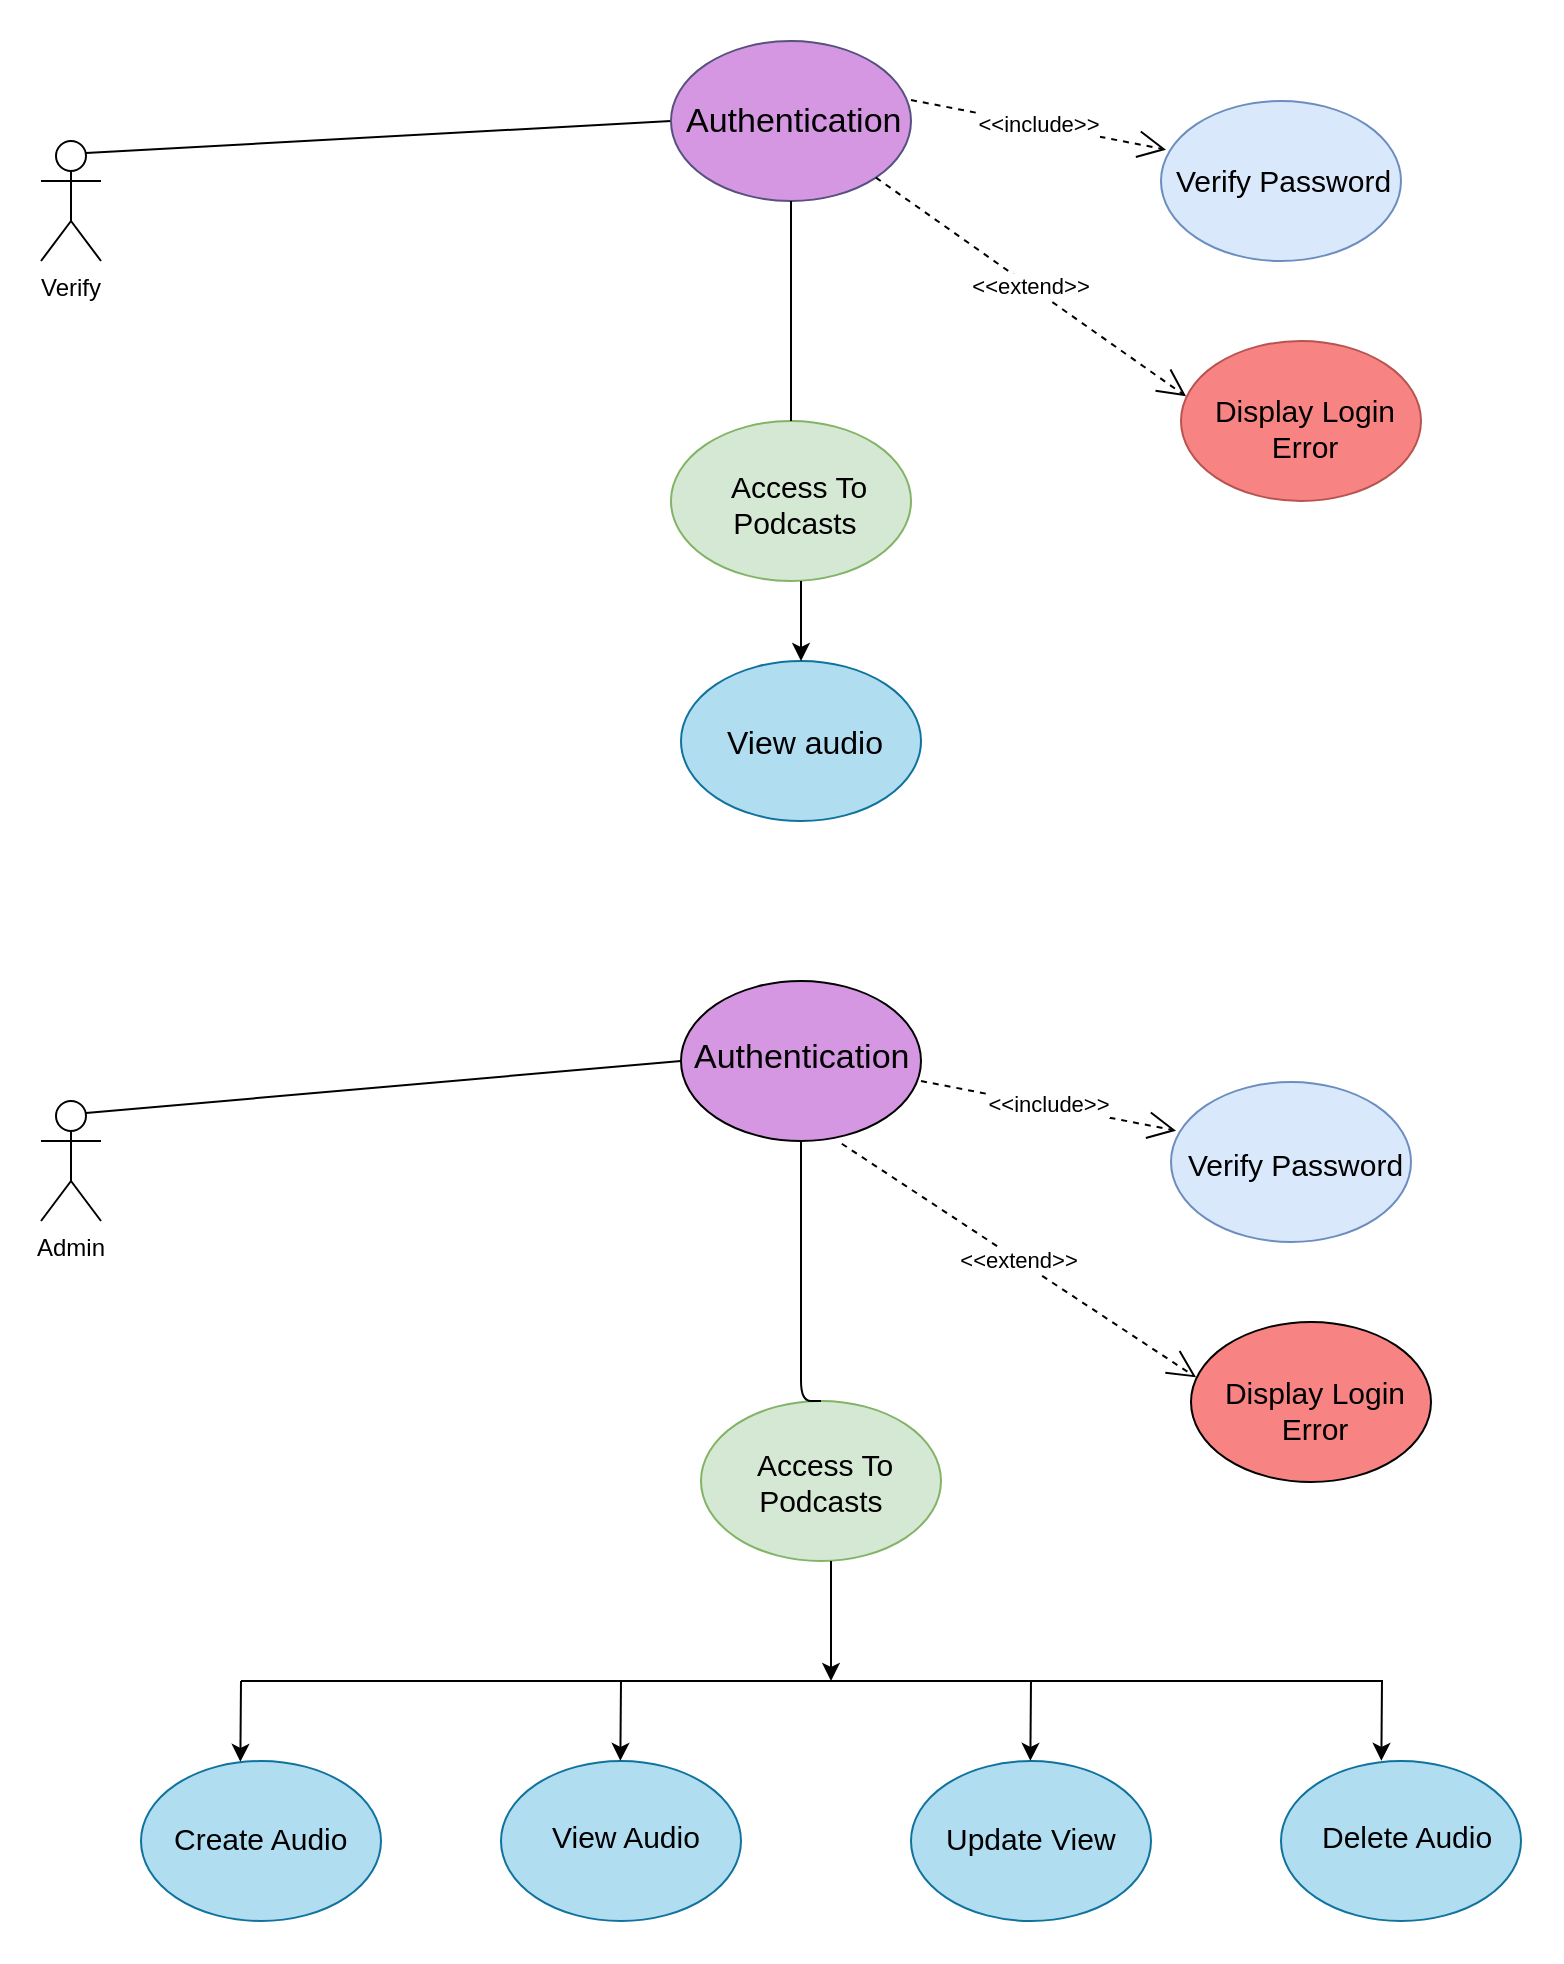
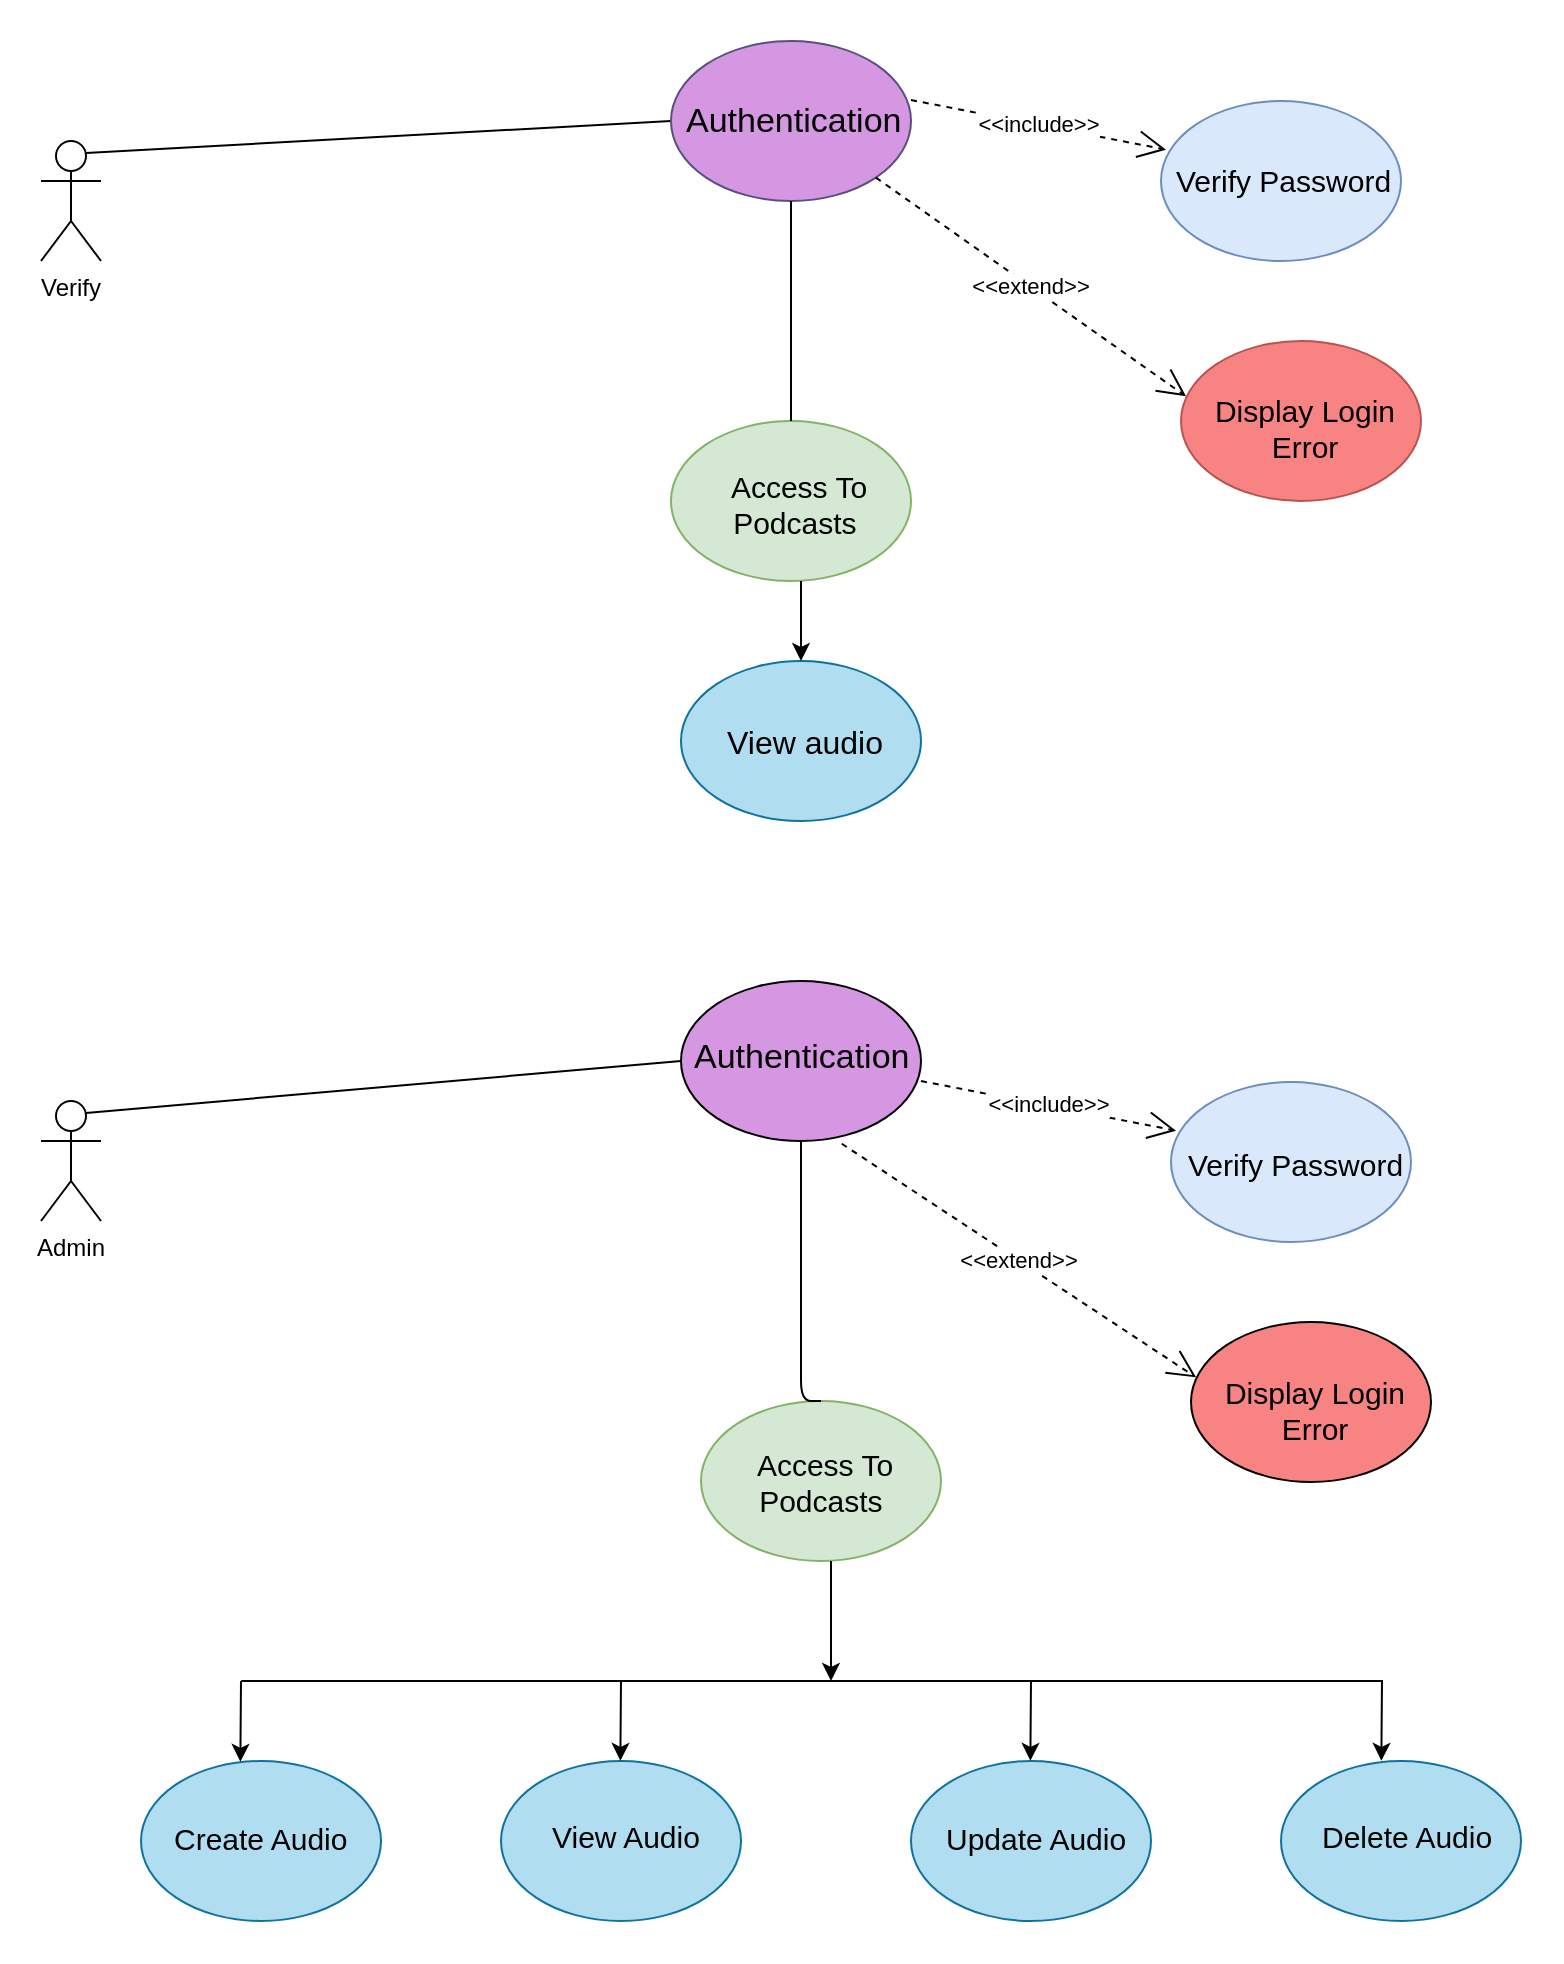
  <mxCell id="0" />
  <mxCell id="1" parent="0" />
  <mxCell id="2" value="Verify" style="shape=umlActor;verticalLabelPosition=bottom;labelBackgroundColor=#ffffff;verticalAlign=top;html=1;" parent="1" vertex="1"><mxGeometry x="20" y="70" width="30" height="60" as="geometry" /></mxCell>
  <mxCell id="3" value="Admin" style="shape=umlActor;verticalLabelPosition=bottom;labelBackgroundColor=#ffffff;verticalAlign=top;html=1;" parent="1" vertex="1"><mxGeometry x="20" y="550" width="30" height="60" as="geometry" /></mxCell>
  <mxCell id="4" value="" style="ellipse;whiteSpace=wrap;html=1;fillColor=#b1ddf0;strokeColor=#10739e;" parent="1" vertex="1"><mxGeometry x="340" y="330" width="120" height="80" as="geometry" /></mxCell>
  <mxCell id="5" value="View audio" style="text;html=1;resizable=0;points=[];autosize=1;align=center;verticalAlign=top;spacingTop=-4;fontSize=16;" parent="1" vertex="1"><mxGeometry x="367" y="359" width="70" height="20" as="geometry" /></mxCell>
  <mxCell id="6" value="" style="endArrow=none;html=1;exitX=0.75;exitY=0.1;exitDx=0;exitDy=0;exitPerimeter=0;entryX=0;entryY=0.5;entryDx=0;entryDy=0;" parent="1" source="2" target="8" edge="1"><mxGeometry width="50" height="50" relative="1" as="geometry"><mxPoint x="70" y="60" as="sourcePoint" /><mxPoint x="330" y="60" as="targetPoint" /></mxGeometry></mxCell>
  <mxCell id="7" value="" style="group;strokeWidth=6;" parent="1" vertex="1" connectable="0"><mxGeometry x="335" y="20" width="120" height="80" as="geometry" /></mxCell>
  <mxCell id="8" value="" style="ellipse;whiteSpace=wrap;html=1;fillColor=#D697E2;strokeColor=#56517e;" parent="7" vertex="1"><mxGeometry width="120" height="80" as="geometry" /></mxCell>
  <mxCell id="9" value="Authentication" style="text;html=1;resizable=0;points=[];autosize=1;align=left;verticalAlign=top;spacingTop=-4;fontSize=17;" parent="7" vertex="1"><mxGeometry x="6" y="28" width="90" height="20" as="geometry" /></mxCell>
  <mxCell id="10" value="" style="group" parent="1" vertex="1" connectable="0"><mxGeometry x="340" y="490" width="120" height="80" as="geometry" /></mxCell>
  <mxCell id="11" value="" style="ellipse;whiteSpace=wrap;html=1;fillColor=#D697E2;" parent="10" vertex="1"><mxGeometry width="120" height="80" as="geometry" /></mxCell>
  <mxCell id="12" value="Authentication" style="text;html=1;resizable=0;points=[];autosize=1;align=left;verticalAlign=top;spacingTop=-4;fontSize=17;" parent="10" vertex="1"><mxGeometry x="5" y="26" width="90" height="20" as="geometry" /></mxCell>
  <mxCell id="13" value="" style="endArrow=none;html=1;exitX=0.75;exitY=0.1;exitDx=0;exitDy=0;exitPerimeter=0;entryX=0;entryY=0.5;entryDx=0;entryDy=0;" parent="1" source="3" target="11" edge="1"><mxGeometry width="50" height="50" relative="1" as="geometry"><mxPoint x="50" y="526" as="sourcePoint" /><mxPoint x="342.5" y="550" as="targetPoint" /></mxGeometry></mxCell>
  <mxCell id="14" value="" style="group" parent="1" vertex="1" connectable="0"><mxGeometry x="455" y="49.5" width="263" height="200.5" as="geometry" /></mxCell>
  <mxCell id="15" value="" style="ellipse;whiteSpace=wrap;html=1;fillColor=#dae8fc;strokeColor=#6c8ebf;" parent="14" vertex="1"><mxGeometry x="125" y="0.5" width="120" height="80" as="geometry" /></mxCell>
  <mxCell id="16" value="Verify Password" style="text;html=1;resizable=0;points=[];autosize=1;align=left;verticalAlign=top;spacingTop=-4;fontSize=15;" parent="14" vertex="1"><mxGeometry x="131" y="29.5" width="100" height="20" as="geometry" /></mxCell>
  <mxCell id="17" value="" style="ellipse;whiteSpace=wrap;html=1;fillColor=#F88383;strokeColor=#b85450;" parent="14" vertex="1"><mxGeometry x="135" y="120.5" width="120" height="80" as="geometry" /></mxCell>
  <mxCell id="18" value="Display Login &lt;br&gt;Error" style="text;html=1;resizable=0;points=[];autosize=1;align=center;verticalAlign=top;spacingTop=-4;fontSize=15;" parent="14" vertex="1"><mxGeometry x="142" y="144.5" width="110" height="40" as="geometry" /></mxCell>
  <mxCell id="19" value="&amp;lt;&amp;lt;extend&amp;gt;&amp;gt;" style="endArrow=open;endSize=12;dashed=1;html=1;entryX=0.021;entryY=0.346;entryDx=0;entryDy=0;entryPerimeter=0;exitX=1;exitY=1;exitDx=0;exitDy=0;" parent="14" source="8" target="17" edge="1"><mxGeometry width="160" relative="1" as="geometry"><mxPoint x="-50" y="90.5" as="sourcePoint" /><mxPoint x="110" y="90.5" as="targetPoint" /></mxGeometry></mxCell>
  <mxCell id="20" value="&amp;lt;&amp;lt;include&amp;gt;&amp;gt;" style="endArrow=open;endSize=12;dashed=1;html=1;entryX=0.021;entryY=0.304;entryDx=0;entryDy=0;entryPerimeter=0;" parent="14" target="15" edge="1"><mxGeometry width="160" relative="1" as="geometry"><mxPoint as="sourcePoint" /><mxPoint x="160" as="targetPoint" /></mxGeometry></mxCell>
  <mxCell id="21" value="" style="group" parent="1" vertex="1" connectable="0"><mxGeometry x="460" y="540" width="263" height="200.5" as="geometry" /></mxCell>
  <mxCell id="22" value="" style="ellipse;whiteSpace=wrap;html=1;fillColor=#dae8fc;strokeColor=#6c8ebf;" parent="21" vertex="1"><mxGeometry x="125" y="0.5" width="120" height="80" as="geometry" /></mxCell>
  <mxCell id="23" value="Verify Password" style="text;html=1;resizable=0;points=[];autosize=1;align=left;verticalAlign=top;spacingTop=-4;fontSize=15;" parent="21" vertex="1"><mxGeometry x="132" y="30.5" width="100" height="20" as="geometry" /></mxCell>
  <mxCell id="24" value="" style="ellipse;whiteSpace=wrap;html=1;fillColor=#F88383;" parent="21" vertex="1"><mxGeometry x="135" y="120.5" width="120" height="80" as="geometry" /></mxCell>
  <mxCell id="25" value="Display Login &lt;br style=&quot;font-size: 15px;&quot;&gt;Error" style="text;html=1;resizable=0;points=[];autosize=1;align=center;verticalAlign=top;spacingTop=-4;fontSize=15;" parent="21" vertex="1"><mxGeometry x="152" y="144.5" width="90" height="30" as="geometry" /></mxCell>
  <mxCell id="26" value="&amp;lt;&amp;lt;include&amp;gt;&amp;gt;" style="endArrow=open;endSize=12;dashed=1;html=1;entryX=0.021;entryY=0.304;entryDx=0;entryDy=0;entryPerimeter=0;" parent="21" target="22" edge="1"><mxGeometry width="160" relative="1" as="geometry"><mxPoint as="sourcePoint" /><mxPoint x="160" as="targetPoint" /></mxGeometry></mxCell>
  <mxCell id="27" value="&amp;lt;&amp;lt;extend&amp;gt;&amp;gt;" style="endArrow=open;endSize=12;dashed=1;html=1;entryX=0.021;entryY=0.346;entryDx=0;entryDy=0;entryPerimeter=0;exitX=0.67;exitY=1.017;exitDx=0;exitDy=0;exitPerimeter=0;" parent="1" source="11" target="24" edge="1"><mxGeometry width="160" relative="1" as="geometry"><mxPoint x="410" y="630.5" as="sourcePoint" /><mxPoint x="570" y="630.5" as="targetPoint" /></mxGeometry></mxCell>
  <mxCell id="28" value="" style="group" parent="1" vertex="1" connectable="0"><mxGeometry x="335" y="210" width="135" height="80" as="geometry" /></mxCell>
  <mxCell id="29" value="" style="ellipse;whiteSpace=wrap;html=1;fillColor=#d5e8d4;strokeColor=#82b366;" parent="28" vertex="1"><mxGeometry width="120" height="80" as="geometry" /></mxCell>
  <mxCell id="30" value="Access To &lt;br style=&quot;font-size: 15px;&quot;&gt;Podcasts&amp;nbsp;" style="text;html=1;resizable=0;points=[];autosize=1;align=center;verticalAlign=top;spacingTop=-4;fontSize=15;" parent="28" vertex="1"><mxGeometry x="29" y="22" width="70" height="30" as="geometry" /></mxCell>
  <mxCell id="31" value="" style="endArrow=classic;html=1;entryX=0.5;entryY=0;entryDx=0;entryDy=0;" parent="28" target="4" edge="1"><mxGeometry width="50" height="50" relative="1" as="geometry"><mxPoint x="65" y="80" as="sourcePoint" /><mxPoint x="185" y="70" as="targetPoint" /></mxGeometry></mxCell>
  <mxCell id="32" value="" style="endArrow=none;html=1;edgeStyle=orthogonalEdgeStyle;entryX=0.5;entryY=0;entryDx=0;entryDy=0;exitX=0.5;exitY=1;exitDx=0;exitDy=0;" parent="28" source="8" target="29" edge="1"><mxGeometry relative="1" as="geometry"><mxPoint x="-25" y="-70" as="sourcePoint" /><mxPoint x="135" y="-70" as="targetPoint" /></mxGeometry></mxCell>
  <mxCell id="33" value="" style="resizable=0;html=1;align=left;verticalAlign=bottom;labelBackgroundColor=#ffffff;fontSize=10;" parent="32" connectable="0" vertex="1"><mxGeometry x="-1" relative="1" as="geometry" /></mxCell>
  <mxCell id="34" value="" style="group" parent="1" vertex="1" connectable="0"><mxGeometry x="350" y="700" width="135" height="80" as="geometry" /></mxCell>
  <mxCell id="35" value="" style="ellipse;whiteSpace=wrap;html=1;fillColor=#d5e8d4;strokeColor=#82b366;" parent="34" vertex="1"><mxGeometry width="120" height="80" as="geometry" /></mxCell>
  <mxCell id="36" value="Access To &lt;br&gt;Podcasts&amp;nbsp;" style="text;html=1;resizable=0;points=[];autosize=1;align=center;verticalAlign=top;spacingTop=-4;fontSize=15;" parent="34" vertex="1"><mxGeometry x="22" y="21" width="80" height="40" as="geometry" /></mxCell>
  <mxCell id="37" value="" style="endArrow=classic;html=1;" parent="34" edge="1"><mxGeometry width="50" height="50" relative="1" as="geometry"><mxPoint x="65" y="80" as="sourcePoint" /><mxPoint x="65" y="140" as="targetPoint" /></mxGeometry></mxCell>
  <mxCell id="38" value="" style="endArrow=none;html=1;edgeStyle=orthogonalEdgeStyle;entryX=0.5;entryY=0;entryDx=0;entryDy=0;exitX=0.5;exitY=1;exitDx=0;exitDy=0;" parent="1" source="11" target="35" edge="1"><mxGeometry relative="1" as="geometry"><mxPoint x="325" y="630" as="sourcePoint" /><mxPoint x="485" y="630" as="targetPoint" /><Array as="points"><mxPoint x="400" y="700" /></Array></mxGeometry></mxCell>
  <mxCell id="39" value="" style="resizable=0;html=1;align=left;verticalAlign=bottom;labelBackgroundColor=#ffffff;fontSize=10;" parent="38" connectable="0" vertex="1"><mxGeometry x="-1" relative="1" as="geometry" /></mxCell>
  <mxCell id="40" value="" style="ellipse;whiteSpace=wrap;html=1;fillColor=#b1ddf0;strokeColor=#10739e;" parent="1" vertex="1"><mxGeometry x="250" y="880" width="120" height="80" as="geometry" /></mxCell>
  <mxCell id="41" value="" style="ellipse;whiteSpace=wrap;html=1;fillColor=#b1ddf0;strokeColor=#10739e;" parent="1" vertex="1"><mxGeometry x="640" y="880" width="120" height="80" as="geometry" /></mxCell>
  <mxCell id="42" value="" style="ellipse;whiteSpace=wrap;html=1;fillColor=#b1ddf0;strokeColor=#10739e;" parent="1" vertex="1"><mxGeometry x="455" y="880" width="120" height="80" as="geometry" /></mxCell>
  <mxCell id="43" value="" style="ellipse;whiteSpace=wrap;html=1;fillColor=#b1ddf0;strokeColor=#10739e;" parent="1" vertex="1"><mxGeometry x="70" y="880" width="120" height="80" as="geometry" /></mxCell>
  <mxCell id="44" value="View Audio" style="text;html=1;resizable=0;points=[];autosize=1;align=left;verticalAlign=top;spacingTop=-4;fontSize=15;" parent="1" vertex="1"><mxGeometry x="274" y="907" width="70" height="20" as="geometry" /></mxCell>
- <mxCell id="45" value="Update View" style="text;html=1;resizable=0;points=[];autosize=1;align=left;verticalAlign=top;spacingTop=-4;fontSize=15;" parent="1" vertex="1"><mxGeometry x="471" y="908" width="90" height="20" as="geometry" /></mxCell>
+ <mxCell id="45" value="Update Audio" style="text;html=1;resizable=0;points=[];autosize=1;align=left;verticalAlign=top;spacingTop=-4;fontSize=15;" parent="1" vertex="1"><mxGeometry x="471" y="908" width="90" height="20" as="geometry" /></mxCell>
  <mxCell id="46" value="Delete Audio" style="text;html=1;resizable=0;points=[];autosize=1;align=left;verticalAlign=top;spacingTop=-4;fontSize=15;" parent="1" vertex="1"><mxGeometry x="659" y="907" width="80" height="20" as="geometry" /></mxCell>
  <mxCell id="47" value="Create Audio" style="text;html=1;resizable=0;points=[];autosize=1;align=left;verticalAlign=top;spacingTop=-4;fontSize=15;" parent="1" vertex="1"><mxGeometry x="85" y="908" width="80" height="20" as="geometry" /></mxCell>
  <mxCell id="48" value="" style="endArrow=none;html=1;" parent="1" edge="1"><mxGeometry width="50" height="50" relative="1" as="geometry"><mxPoint x="120" y="840" as="sourcePoint" /><mxPoint x="690" y="840" as="targetPoint" /></mxGeometry></mxCell>
  <mxCell id="49" value="" style="endArrow=classic;html=1;entryX=0.414;entryY=0.005;entryDx=0;entryDy=0;entryPerimeter=0;" parent="1" target="43" edge="1"><mxGeometry width="50" height="50" relative="1" as="geometry"><mxPoint x="120" y="840" as="sourcePoint" /><mxPoint x="118" y="880" as="targetPoint" /></mxGeometry></mxCell>
  <mxCell id="50" value="" style="endArrow=classic;html=1;entryX=0.414;entryY=0.005;entryDx=0;entryDy=0;entryPerimeter=0;" parent="1" edge="1"><mxGeometry width="50" height="50" relative="1" as="geometry"><mxPoint x="690.5" y="839.5" as="sourcePoint" /><mxPoint x="690.18" y="879.9" as="targetPoint" /></mxGeometry></mxCell>
  <mxCell id="51" value="" style="endArrow=classic;html=1;entryX=0.414;entryY=0.005;entryDx=0;entryDy=0;entryPerimeter=0;" parent="1" edge="1"><mxGeometry width="50" height="50" relative="1" as="geometry"><mxPoint x="515" y="839.5" as="sourcePoint" /><mxPoint x="514.68" y="879.9" as="targetPoint" /></mxGeometry></mxCell>
  <mxCell id="52" value="" style="endArrow=classic;html=1;entryX=0.414;entryY=0.005;entryDx=0;entryDy=0;entryPerimeter=0;" parent="1" edge="1"><mxGeometry width="50" height="50" relative="1" as="geometry"><mxPoint x="310" y="839.5" as="sourcePoint" /><mxPoint x="309.68" y="879.9" as="targetPoint" /></mxGeometry></mxCell>
